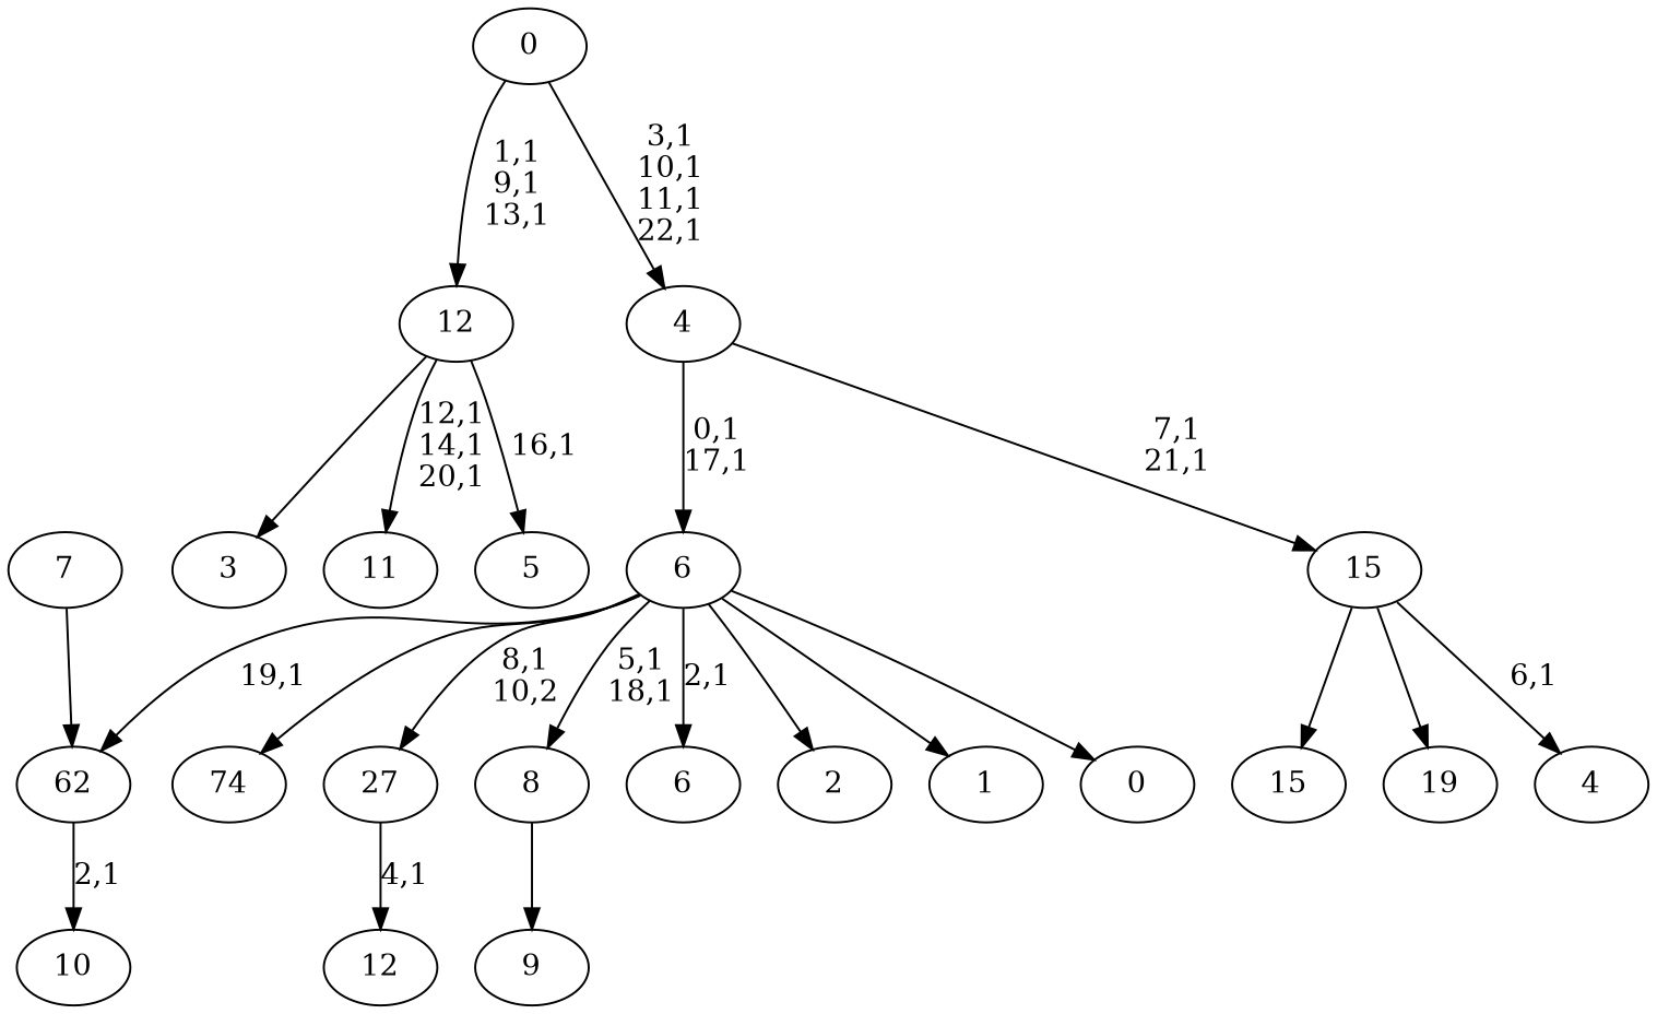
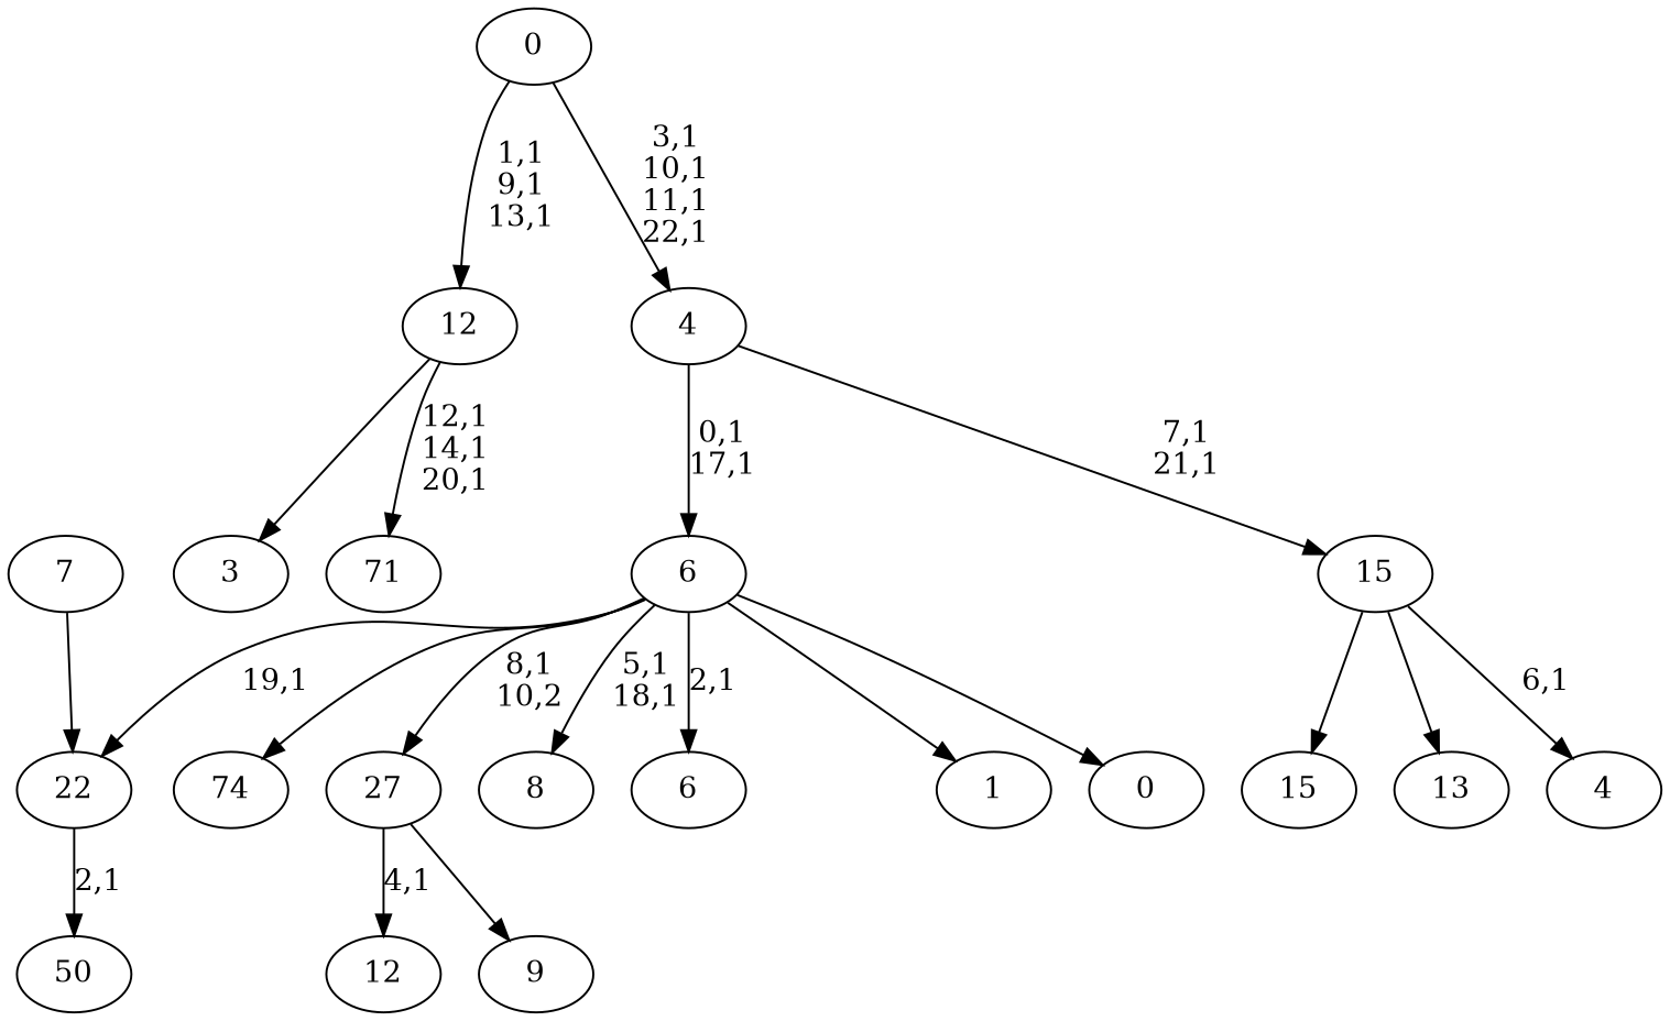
  digraph {
    n1 [label=15]
    n2 [label=74]
-   n3 [label=19]
+   n3 [label=13]
    n4 [label=12]
-   n5 [label=11]
-   n6 [label=10]
+   n5 [label=71]
+   n6 [label=50]
    n7 [label=9]
    27
    n9 [label=8]
    n10 [label=7]
-   22 [label=62]
+   22
    n12 [label=6]
-   n13 [label=5]
    n14 [label=4]
    15
    n16 [label=3]
    12
-   n18 [label=2]
    n19 [label=1]
    n20 [label=0]
    6
    4
    0
    27 -> n4 [label="4,1"]
-   n9 -> n7
+   27 -> n7
    n10 -> 22
    22 -> n6 [label="2,1"]
    15 -> n1
    15 -> n3
    15 -> n14 [label="6,1"]
    12 -> n5 [label="12,1\n14,1\n20,1"]
-   12 -> n13 [label="16,1"]
    12 -> n16
    6 -> n2
    6 -> 27 [label="8,1\n10,2"]
    6 -> n9 [label="5,1\n18,1"]
    6 -> 22 [label="19,1"]
    6 -> n12 [label="2,1"]
-   6 -> n18
    6 -> n19
    6 -> n20
    4 -> 15 [label="7,1\n21,1"]
    4 -> 6 [label="0,1\n17,1"]
    0 -> 12 [label="1,1\n9,1\n13,1"]
    0 -> 4 [label="3,1\n10,1\n11,1\n22,1"]
  }
